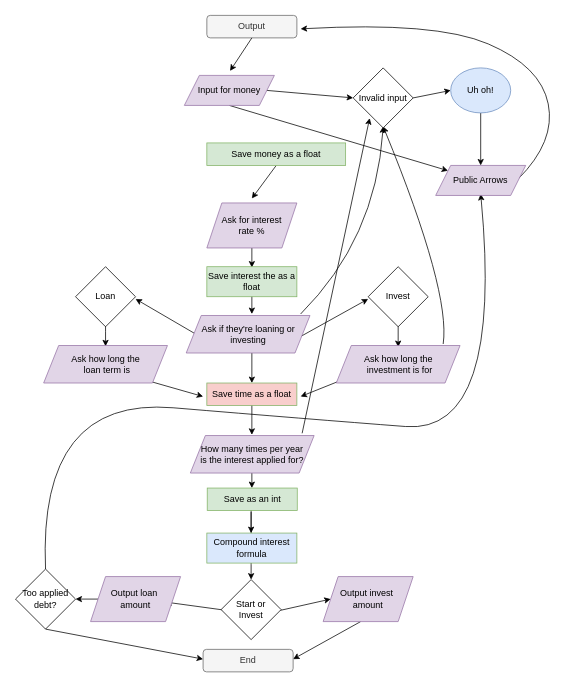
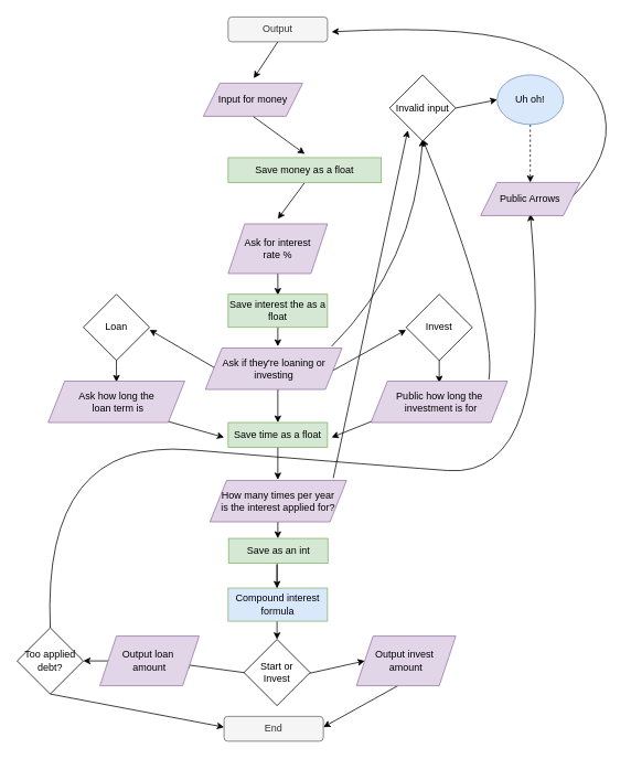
  <mxCell id="0" />
  <mxCell id="1" value="Arrows" style="" parent="0" />
  <mxCell id="2" value="Output" style="rounded=1;whiteSpace=wrap;html=1;fillColor=#f5f5f5;fontColor=#333333;strokeColor=#666666;" vertex="1" parent="1"><mxGeometry x="275" y="20" width="120" height="30" as="geometry" /></mxCell>
  <mxCell id="3" value="" style="endArrow=classic;html=1;rounded=0;exitX=0.5;exitY=1;exitDx=0;exitDy=0;entryX=0.508;entryY=-0.15;entryDx=0;entryDy=0;entryPerimeter=0;" edge="1" parent="1" source="2" target="35"><mxGeometry width="50" height="50" relative="1" as="geometry"><mxPoint x="310" y="280" as="sourcePoint" /><mxPoint x="360" y="230" as="targetPoint" /></mxGeometry></mxCell>
- <mxCell id="4" value="" style="endArrow=classic;html=1;rounded=0;exitX=0.5;exitY=1;exitDx=0;exitDy=0;" edge="1" parent="1" source="35" target="39"><mxGeometry width="50" height="50" relative="1" as="geometry"><mxPoint x="310" y="280" as="sourcePoint" /><mxPoint x="360" y="230" as="targetPoint" /></mxGeometry></mxCell>
+ <mxCell id="4" value="" style="endArrow=classic;html=1;rounded=0;exitX=0.5;exitY=1;exitDx=0;exitDy=0;entryX=0.5;entryY=-0.15;entryDx=0;entryDy=0;entryPerimeter=0;" edge="1" parent="1" source="35" target="36"><mxGeometry width="50" height="50" relative="1" as="geometry"><mxPoint x="310" y="280" as="sourcePoint" /><mxPoint x="360" y="230" as="targetPoint" /></mxGeometry></mxCell>
  <mxCell id="5" value="" style="endArrow=classic;html=1;rounded=0;exitX=0.5;exitY=1;exitDx=0;exitDy=0;entryX=0.5;entryY=-0.1;entryDx=0;entryDy=0;entryPerimeter=0;" edge="1" parent="1" source="36"><mxGeometry width="50" height="50" relative="1" as="geometry"><mxPoint x="310" y="280" as="sourcePoint" /><mxPoint x="335" y="264" as="targetPoint" /></mxGeometry></mxCell>
- <mxCell id="6" value="" style="endArrow=classic;html=1;rounded=0;exitX=1;exitY=0.5;exitDx=0;exitDy=0;entryX=0;entryY=0.5;entryDx=0;entryDy=0;" edge="1" parent="1" source="35" target="38"><mxGeometry width="50" height="50" relative="1" as="geometry"><mxPoint x="380" y="130" as="sourcePoint" /><mxPoint x="430" y="80" as="targetPoint" /></mxGeometry></mxCell>
  <mxCell id="7" value="" style="endArrow=classic;html=1;rounded=0;exitX=1;exitY=0.5;exitDx=0;exitDy=0;entryX=0;entryY=0.5;entryDx=0;entryDy=0;" edge="1" parent="1" source="38" target="37"><mxGeometry width="50" height="50" relative="1" as="geometry"><mxPoint x="560" y="220" as="sourcePoint" /><mxPoint x="610" y="170" as="targetPoint" /></mxGeometry></mxCell>
- <mxCell id="8" value="" style="endArrow=classic;html=1;rounded=0;exitX=0.5;exitY=1;exitDx=0;exitDy=0;entryX=0.5;entryY=0;entryDx=0;entryDy=0;" edge="1" parent="1" source="37" target="39"><mxGeometry width="50" height="50" relative="1" as="geometry"><mxPoint x="640" y="90" as="sourcePoint" /><mxPoint x="640" y="40" as="targetPoint" /></mxGeometry></mxCell>
+ <mxCell id="8" value="" style="endArrow=classic;html=1;rounded=0;exitX=0.5;exitY=1;exitDx=0;exitDy=0;entryX=0.5;entryY=0;entryDx=0;entryDy=0;dashed=1;" edge="1" parent="1" source="37" target="39"><mxGeometry width="50" height="50" relative="1" as="geometry"><mxPoint x="640" y="90" as="sourcePoint" /><mxPoint x="640" y="40" as="targetPoint" /></mxGeometry></mxCell>
  <mxCell id="9" value="" style="endArrow=classic;html=1;rounded=0;curved=1;" edge="1" parent="1"><mxGeometry width="50" height="50" relative="1" as="geometry"><mxPoint x="590" y="458" as="sourcePoint" /><mxPoint x="510" y="168" as="targetPoint" /><Array as="points"><mxPoint x="600" y="388" /></Array></mxGeometry></mxCell>
  <mxCell id="10" value="" style="endArrow=classic;html=1;rounded=0;curved=1;" edge="1" parent="1"><mxGeometry width="50" height="50" relative="1" as="geometry"><mxPoint x="400" y="418" as="sourcePoint" /><mxPoint x="510" y="168" as="targetPoint" /><Array as="points"><mxPoint x="500" y="318" /></Array></mxGeometry></mxCell>
  <mxCell id="11" value="" style="endArrow=classic;html=1;rounded=0;" edge="1" parent="1"><mxGeometry width="50" height="50" relative="1" as="geometry"><mxPoint x="400" y="448" as="sourcePoint" /><mxPoint x="490" y="398" as="targetPoint" /></mxGeometry></mxCell>
  <mxCell id="12" value="" style="endArrow=classic;html=1;rounded=0;" edge="1" parent="1"><mxGeometry width="50" height="50" relative="1" as="geometry"><mxPoint x="530" y="432" as="sourcePoint" /><mxPoint x="530" y="462" as="targetPoint" /></mxGeometry></mxCell>
  <mxCell id="13" value="" style="endArrow=classic;html=1;rounded=0;" edge="1" parent="1"><mxGeometry width="50" height="50" relative="1" as="geometry"><mxPoint x="140" y="421" as="sourcePoint" /><mxPoint x="140" y="461" as="targetPoint" /><Array as="points"><mxPoint x="140" y="441" /></Array></mxGeometry></mxCell>
  <mxCell id="14" value="" style="endArrow=classic;html=1;rounded=0;" edge="1" parent="1"><mxGeometry width="50" height="50" relative="1" as="geometry"><mxPoint x="200" y="508" as="sourcePoint" /><mxPoint x="270" y="528" as="targetPoint" /></mxGeometry></mxCell>
  <mxCell id="15" value="" style="endArrow=classic;html=1;rounded=0;" edge="1" parent="1"><mxGeometry width="50" height="50" relative="1" as="geometry"><mxPoint x="450" y="508" as="sourcePoint" /><mxPoint x="400" y="528" as="targetPoint" /></mxGeometry></mxCell>
  <mxCell id="16" value="" style="endArrow=classic;html=1;rounded=0;" edge="1" parent="1"><mxGeometry width="50" height="50" relative="1" as="geometry"><mxPoint x="335" y="539" as="sourcePoint" /><mxPoint x="335" y="579" as="targetPoint" /></mxGeometry></mxCell>
  <mxCell id="17" value="" style="endArrow=classic;html=1;rounded=0;" edge="1" parent="1"><mxGeometry width="50" height="50" relative="1" as="geometry"><mxPoint x="402" y="577" as="sourcePoint" /><mxPoint x="492" y="157" as="targetPoint" /></mxGeometry></mxCell>
  <mxCell id="18" value="" style="curved=1;endArrow=classic;html=1;rounded=0;" edge="1" parent="1"><mxGeometry width="50" height="50" relative="1" as="geometry"><mxPoint x="690" y="238" as="sourcePoint" /><mxPoint x="400" y="38" as="targetPoint" /><Array as="points"><mxPoint x="740" y="188" /><mxPoint x="720" y="88" /><mxPoint x="580" y="28" /></Array></mxGeometry></mxCell>
  <mxCell id="19" value="" style="endArrow=classic;html=1;rounded=0;" edge="1" parent="1"><mxGeometry width="50" height="50" relative="1" as="geometry"><mxPoint x="335" y="630" as="sourcePoint" /><mxPoint x="335" y="650" as="targetPoint" /></mxGeometry></mxCell>
  <mxCell id="20" value="" style="endArrow=classic;html=1;rounded=0;" edge="1" parent="1"><mxGeometry width="50" height="50" relative="1" as="geometry"><mxPoint x="334" y="670" as="sourcePoint" /><mxPoint x="334" y="710" as="targetPoint" /></mxGeometry></mxCell>
  <mxCell id="21" value="" style="endArrow=classic;html=1;rounded=0;" edge="1" parent="1"><mxGeometry width="50" height="50" relative="1" as="geometry"><mxPoint x="335" y="326" as="sourcePoint" /><mxPoint x="335" y="356" as="targetPoint" /></mxGeometry></mxCell>
  <mxCell id="22" value="" style="endArrow=classic;html=1;rounded=0;" edge="1" parent="1"><mxGeometry width="50" height="50" relative="1" as="geometry"><mxPoint x="335" y="388" as="sourcePoint" /><mxPoint x="335" y="418" as="targetPoint" /></mxGeometry></mxCell>
  <mxCell id="23" value="" style="endArrow=classic;html=1;rounded=0;" edge="1" parent="1"><mxGeometry width="50" height="50" relative="1" as="geometry"><mxPoint x="335" y="460" as="sourcePoint" /><mxPoint x="335" y="510" as="targetPoint" /></mxGeometry></mxCell>
  <mxCell id="24" value="" style="endArrow=classic;html=1;rounded=0;" edge="1" parent="1"><mxGeometry width="50" height="50" relative="1" as="geometry"><mxPoint x="334" y="682" as="sourcePoint" /><mxPoint x="334" y="772" as="targetPoint" /><Array as="points"><mxPoint x="334" y="752" /></Array></mxGeometry></mxCell>
  <mxCell id="25" value="" style="endArrow=classic;html=1;rounded=0;" edge="1" parent="1"><mxGeometry width="50" height="50" relative="1" as="geometry"><mxPoint x="373" y="813" as="sourcePoint" /><mxPoint x="440" y="798" as="targetPoint" /></mxGeometry></mxCell>
  <mxCell id="26" value="" style="endArrow=classic;html=1;rounded=0;" edge="1" parent="1"><mxGeometry width="50" height="50" relative="1" as="geometry"><mxPoint x="330" y="817" as="sourcePoint" /><mxPoint x="220" y="802" as="targetPoint" /></mxGeometry></mxCell>
  <mxCell id="27" value="" style="endArrow=classic;html=1;rounded=0;" edge="1" parent="1"><mxGeometry width="50" height="50" relative="1" as="geometry"><mxPoint x="130" y="798" as="sourcePoint" /><mxPoint x="100" y="798" as="targetPoint" /></mxGeometry></mxCell>
  <mxCell id="28" value="" style="endArrow=classic;html=1;rounded=0;" edge="1" parent="1"><mxGeometry width="50" height="50" relative="1" as="geometry"><mxPoint x="480" y="828" as="sourcePoint" /><mxPoint x="390" y="878" as="targetPoint" /></mxGeometry></mxCell>
  <mxCell id="29" value="" style="endArrow=classic;html=1;rounded=0;" edge="1" parent="1"><mxGeometry width="50" height="50" relative="1" as="geometry"><mxPoint x="300" y="468" as="sourcePoint" /><mxPoint x="180" y="398" as="targetPoint" /></mxGeometry></mxCell>
  <mxCell id="30" value="Too applied debt?" style="rhombus;whiteSpace=wrap;html=1;" vertex="1" parent="1"><mxGeometry x="20" y="758" width="80" height="80" as="geometry" /></mxCell>
  <mxCell id="31" value="" style="endArrow=classic;html=1;rounded=0;" edge="1" parent="1"><mxGeometry width="50" height="50" relative="1" as="geometry"><mxPoint x="60" y="838" as="sourcePoint" /><mxPoint x="270" y="878" as="targetPoint" /></mxGeometry></mxCell>
  <mxCell id="32" value="" style="endArrow=classic;html=1;rounded=0;curved=1;" edge="1" parent="1"><mxGeometry width="50" height="50" relative="1" as="geometry"><mxPoint x="60" y="758" as="sourcePoint" /><mxPoint x="640" y="258" as="targetPoint" /><Array as="points"><mxPoint x="50" y="528" /><mxPoint x="410" y="558" /><mxPoint x="670" y="578" /></Array></mxGeometry></mxCell>
  <mxCell id="33" value="Boxes" style="locked=1;" parent="0" />
  <mxCell id="34" value="End" style="rounded=1;whiteSpace=wrap;html=1;fillColor=#f5f5f5;fontColor=#333333;strokeColor=#666666;" vertex="1" parent="33"><mxGeometry x="270" y="865" width="120" height="30" as="geometry" /></mxCell>
  <mxCell id="35" value="Input for money" style="shape=parallelogram;perimeter=parallelogramPerimeter;whiteSpace=wrap;html=1;fixedSize=1;fillColor=#e1d5e7;strokeColor=#9673a6;" vertex="1" parent="33"><mxGeometry x="245" y="100" width="120" height="40" as="geometry" /></mxCell>
  <mxCell id="36" value="Save money as a float" style="rounded=0;whiteSpace=wrap;html=1;fillColor=#d5e8d4;strokeColor=#82b366;" vertex="1" parent="33"><mxGeometry x="275" y="190" width="185" height="30" as="geometry" /></mxCell>
  <mxCell id="37" value="Uh oh!" style="ellipse;whiteSpace=wrap;html=1;aspect=fixed;fillColor=#dae8fc;strokeColor=#6c8ebf;" vertex="1" parent="33"><mxGeometry x="600" y="90" width="80" height="60" as="geometry" /></mxCell>
  <mxCell id="38" value="Invalid input" style="rhombus;whiteSpace=wrap;html=1;" vertex="1" parent="33"><mxGeometry x="470" y="90" width="80" height="80" as="geometry" /></mxCell>
  <mxCell id="39" value="Public Arrows" style="shape=parallelogram;perimeter=parallelogramPerimeter;whiteSpace=wrap;html=1;fixedSize=1;fillColor=#e1d5e7;strokeColor=#9673a6;" vertex="1" parent="33"><mxGeometry x="580" y="220" width="120" height="40" as="geometry" /></mxCell>
  <mxCell id="40" value="Ask for interest rate&lt;span style=&quot;background-color: transparent; color: light-dark(rgb(0, 0, 0), rgb(255, 255, 255));&quot;&gt;&amp;nbsp;%&lt;/span&gt;" style="shape=parallelogram;perimeter=parallelogramPerimeter;whiteSpace=wrap;html=1;fixedSize=1;fillColor=#e1d5e7;strokeColor=#9673a6;" vertex="1" parent="33"><mxGeometry x="275" y="270" width="120" height="60" as="geometry" /></mxCell>
  <mxCell id="41" value="Ask if they're loaning&lt;span style=&quot;background-color: transparent; color: light-dark(rgb(0, 0, 0), rgb(255, 255, 255));&quot;&gt;&amp;nbsp;or investing&lt;/span&gt;" style="shape=parallelogram;perimeter=parallelogramPerimeter;whiteSpace=wrap;html=1;fixedSize=1;fillColor=#e1d5e7;strokeColor=#9673a6;" vertex="1" parent="33"><mxGeometry x="247.5" y="420" width="165" height="50" as="geometry" /></mxCell>
  <mxCell id="42" value="Invest" style="rhombus;whiteSpace=wrap;html=1;" vertex="1" parent="33"><mxGeometry x="490" y="355" width="80" height="80" as="geometry" /></mxCell>
  <mxCell id="43" value="Loan" style="rhombus;whiteSpace=wrap;html=1;" vertex="1" parent="33"><mxGeometry x="100" y="355" width="80" height="80" as="geometry" /></mxCell>
  <mxCell id="44" value="Save interest the as a float" style="rounded=0;whiteSpace=wrap;html=1;fillColor=#d5e8d4;strokeColor=#82b366;" vertex="1" parent="33"><mxGeometry x="275" y="355" width="120" height="40" as="geometry" /></mxCell>
  <mxCell id="45" value="Output loan&amp;nbsp;&lt;div&gt;amount&lt;/div&gt;" style="shape=parallelogram;perimeter=parallelogramPerimeter;whiteSpace=wrap;html=1;fixedSize=1;fillColor=#e1d5e7;strokeColor=#9673a6;" vertex="1" parent="33"><mxGeometry x="120" y="768" width="120" height="60" as="geometry" /></mxCell>
  <mxCell id="46" value="Ask how long the&lt;div&gt;&lt;span style=&quot;background-color: transparent; color: light-dark(rgb(0, 0, 0), rgb(255, 255, 255));&quot;&gt;&amp;nbsp;loan term&lt;/span&gt;&lt;span style=&quot;background-color: transparent; color: light-dark(rgb(0, 0, 0), rgb(255, 255, 255));&quot;&gt;&amp;nbsp;is&lt;/span&gt;&lt;/div&gt;" style="shape=parallelogram;perimeter=parallelogramPerimeter;whiteSpace=wrap;html=1;fixedSize=1;fillColor=#e1d5e7;strokeColor=#9673a6;" vertex="1" parent="33"><mxGeometry x="57.5" y="460" width="165" height="50" as="geometry" /></mxCell>
- <mxCell id="47" value="Ask how long the&lt;div&gt;&amp;nbsp;investment is for&lt;/div&gt;" style="shape=parallelogram;perimeter=parallelogramPerimeter;whiteSpace=wrap;html=1;fixedSize=1;fillColor=#e1d5e7;strokeColor=#9673a6;" vertex="1" parent="33"><mxGeometry x="447.5" y="460" width="165" height="50" as="geometry" /></mxCell>
- <mxCell id="48" value="Save time as a float" style="rounded=0;whiteSpace=wrap;html=1;fillColor=#f8cecc;strokeColor=#82b366;" vertex="1" parent="33"><mxGeometry x="275" y="510" width="120" height="30" as="geometry" /></mxCell>
+ <mxCell id="47" value="Public how long the&lt;div&gt;&amp;nbsp;investment is for&lt;/div&gt;" style="shape=parallelogram;perimeter=parallelogramPerimeter;whiteSpace=wrap;html=1;fixedSize=1;fillColor=#e1d5e7;strokeColor=#9673a6;" vertex="1" parent="33"><mxGeometry x="447.5" y="460" width="165" height="50" as="geometry" /></mxCell>
+ <mxCell id="48" value="Save time as a float" style="rounded=0;whiteSpace=wrap;html=1;fillColor=#d5e8d4;strokeColor=#82b366;" vertex="1" parent="33"><mxGeometry x="275" y="510" width="120" height="30" as="geometry" /></mxCell>
  <mxCell id="49" value="How many times per year&lt;div&gt;is the interest applied for?&lt;/div&gt;" style="shape=parallelogram;perimeter=parallelogramPerimeter;whiteSpace=wrap;html=1;fixedSize=1;fillColor=#e1d5e7;strokeColor=#9673a6;" vertex="1" parent="33"><mxGeometry x="253" y="580" width="165" height="50" as="geometry" /></mxCell>
  <mxCell id="50" value="Save as an int" style="rounded=0;whiteSpace=wrap;html=1;fillColor=#d5e8d4;strokeColor=#82b366;" vertex="1" parent="33"><mxGeometry x="275.5" y="650" width="120" height="30" as="geometry" /></mxCell>
  <mxCell id="51" value="Start or&lt;div&gt;Invest&lt;/div&gt;" style="rhombus;whiteSpace=wrap;html=1;" vertex="1" parent="33"><mxGeometry x="294" y="772" width="80" height="80" as="geometry" /></mxCell>
  <mxCell id="52" value="Compound interest formula" style="rounded=0;whiteSpace=wrap;html=1;fillColor=#dae8fc;strokeColor=#82b366;" vertex="1" parent="33"><mxGeometry x="275" y="710" width="120" height="40" as="geometry" /></mxCell>
  <mxCell id="53" value="Output invest&amp;nbsp;&lt;div&gt;amount&lt;/div&gt;" style="shape=parallelogram;perimeter=parallelogramPerimeter;whiteSpace=wrap;html=1;fixedSize=1;fillColor=#e1d5e7;strokeColor=#9673a6;" vertex="1" parent="33"><mxGeometry x="430" y="768" width="120" height="60" as="geometry" /></mxCell>
